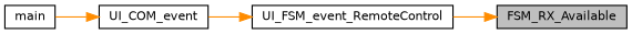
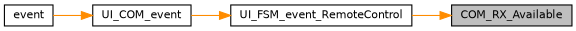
  digraph {
    rankdir=RL
    node [color=black fillcolor=white fontname=Helvetica fontsize=10 shape=record style=filled]
    edge [color=darkorange dir=back fontname=Helvetica fontsize=10 labelfontname=Helvetica labelfontsize=10 style=solid]
-   n1 [fillcolor=grey75 fontcolor=black height=0.2 label=FSM_RX_Available width=0.4]
+   n1 [fillcolor=grey75 fontcolor=black height=0.2 label=COM_RX_Available width=0.4]
    n2 [height=0.2 label=UI_FSM_event_RemoteControl width=0.4]
    n3 [height=0.2 label=UI_COM_event width=0.4]
-   n4 [height=0.2 label=main width=0.4]
+   n4 [height=0.2 label=event width=0.4]
    n1 -> n2
    n2 -> n3
    n3 -> n4
  }
